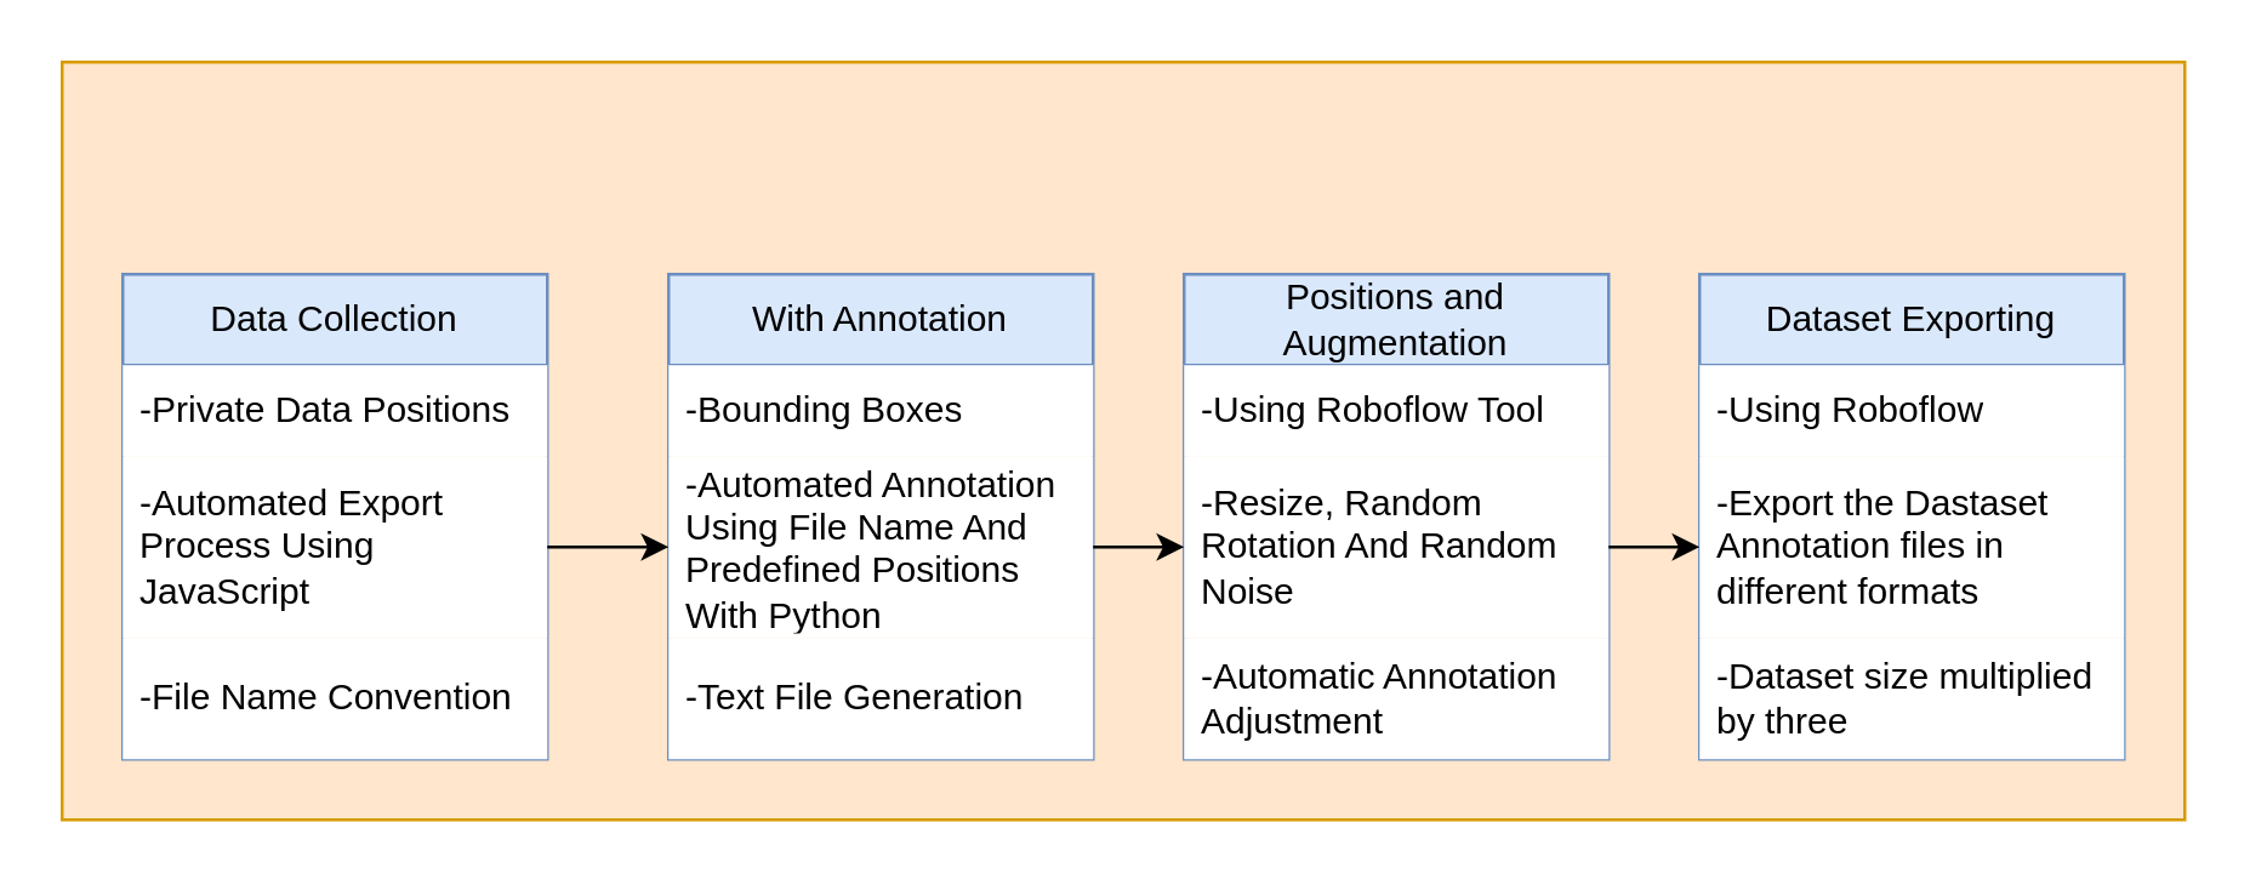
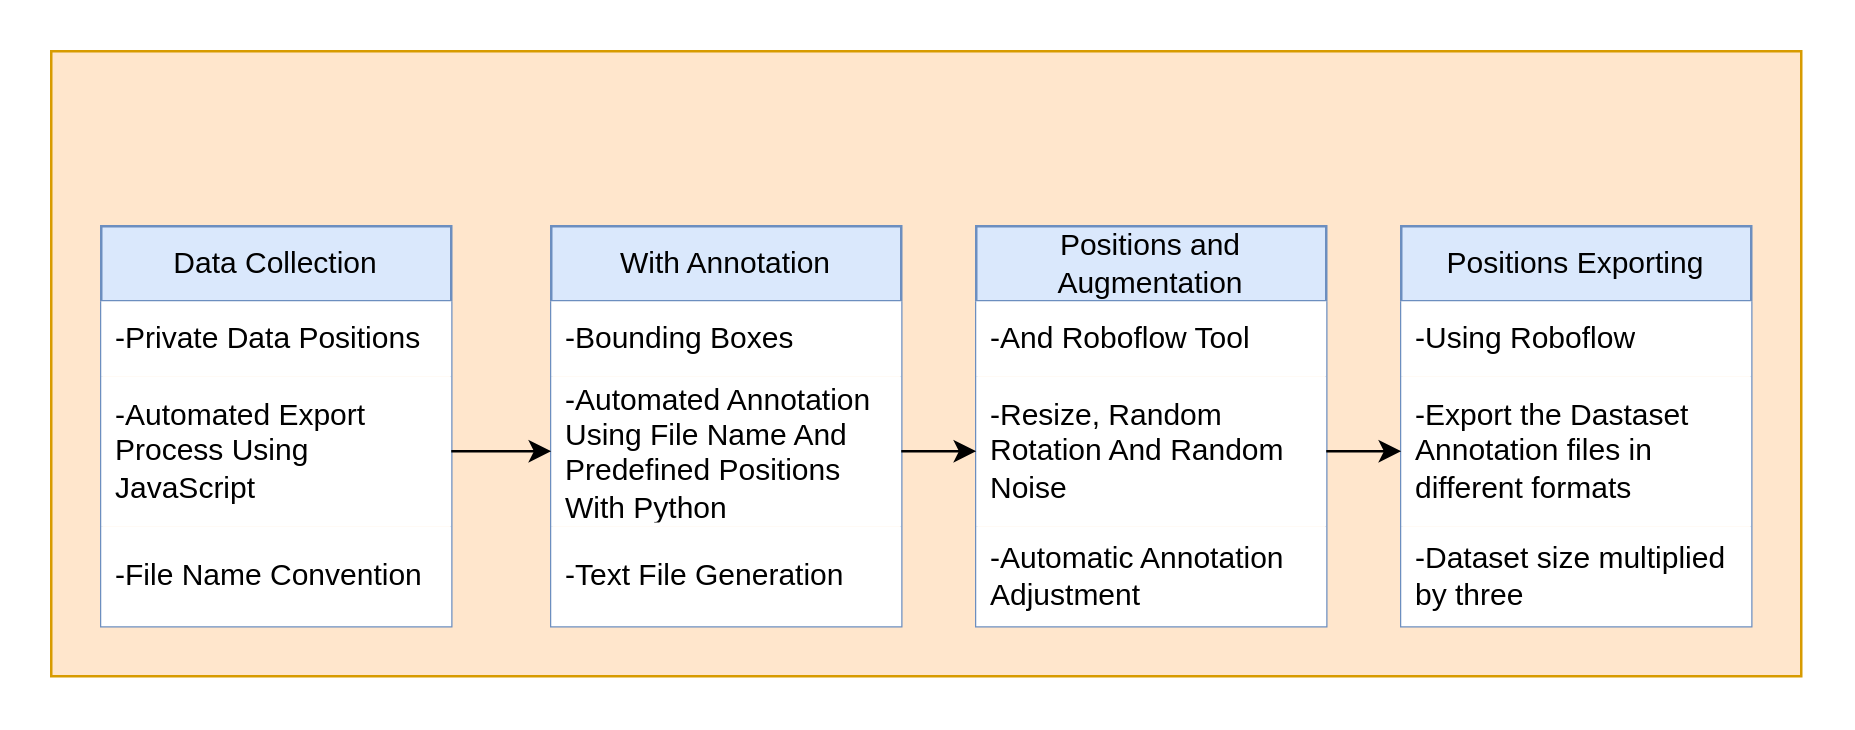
  <mxCell id="0" />
  <mxCell id="1" parent="0" />
  <mxCell id="2" value="" style="rounded=0;whiteSpace=wrap;html=1;fillColor=#ffe6cc;strokeColor=#d79b00;" vertex="1" parent="1"><mxGeometry x="20" y="20" width="700" height="250" as="geometry" /></mxCell>
  <mxCell id="3" value="Data Collection" style="swimlane;fontStyle=0;childLayout=stackLayout;horizontal=1;startSize=30;horizontalStack=0;resizeParent=1;resizeParentMax=0;resizeLast=0;collapsible=1;marginBottom=0;whiteSpace=wrap;html=1;fillColor=#dae8fc;strokeColor=#6c8ebf;" vertex="1" parent="1"><mxGeometry x="40" y="90" width="140" height="160" as="geometry"><mxRectangle x="50" y="310" width="120" height="30" as="alternateBounds" /></mxGeometry></mxCell>
  <mxCell id="4" value="-Private Data Positions" style="text;align=left;verticalAlign=middle;spacingLeft=4;spacingRight=4;overflow=hidden;points=[[0,0.5],[1,0.5]];portConstraint=eastwest;rotatable=0;whiteSpace=wrap;html=1;fillColor=default;" vertex="1" parent="3"><mxGeometry y="30" width="140" height="30" as="geometry" /></mxCell>
  <mxCell id="5" value="-Automated Export Process Using JavaScript" style="text;strokeColor=none;fillColor=default;align=left;verticalAlign=middle;spacingLeft=4;spacingRight=4;overflow=hidden;points=[[0,0.5],[1,0.5]];portConstraint=eastwest;rotatable=0;whiteSpace=wrap;html=1;" vertex="1" parent="3"><mxGeometry y="60" width="140" height="60" as="geometry" /></mxCell>
  <mxCell id="6" value="-File Name Convention" style="text;strokeColor=none;fillColor=default;align=left;verticalAlign=middle;spacingLeft=4;spacingRight=4;overflow=hidden;points=[[0,0.5],[1,0.5]];portConstraint=eastwest;rotatable=0;whiteSpace=wrap;html=1;" vertex="1" parent="3"><mxGeometry y="120" width="140" height="40" as="geometry" /></mxCell>
  <mxCell id="7" value="With Annotation" style="swimlane;fontStyle=0;childLayout=stackLayout;horizontal=1;startSize=30;horizontalStack=0;resizeParent=1;resizeParentMax=0;resizeLast=0;collapsible=1;marginBottom=0;whiteSpace=wrap;html=1;fillColor=#dae8fc;strokeColor=#6c8ebf;" vertex="1" parent="1"><mxGeometry x="220" y="90" width="140" height="160" as="geometry"><mxRectangle x="50" y="310" width="120" height="30" as="alternateBounds" /></mxGeometry></mxCell>
  <mxCell id="8" value="-Bounding Boxes" style="text;strokeColor=none;fillColor=default;align=left;verticalAlign=middle;spacingLeft=4;spacingRight=4;overflow=hidden;points=[[0,0.5],[1,0.5]];portConstraint=eastwest;rotatable=0;whiteSpace=wrap;html=1;" vertex="1" parent="7"><mxGeometry y="30" width="140" height="30" as="geometry" /></mxCell>
  <mxCell id="9" value="-Automated Annotation Using File Name And Predefined Positions With Python" style="text;strokeColor=none;fillColor=default;align=left;verticalAlign=middle;spacingLeft=4;spacingRight=4;overflow=hidden;points=[[0,0.5],[1,0.5]];portConstraint=eastwest;rotatable=0;whiteSpace=wrap;html=1;" vertex="1" parent="7"><mxGeometry y="60" width="140" height="60" as="geometry" /></mxCell>
  <mxCell id="10" value="-Text File Generation" style="text;strokeColor=none;fillColor=default;align=left;verticalAlign=middle;spacingLeft=4;spacingRight=4;overflow=hidden;points=[[0,0.5],[1,0.5]];portConstraint=eastwest;rotatable=0;whiteSpace=wrap;html=1;" vertex="1" parent="7"><mxGeometry y="120" width="140" height="40" as="geometry" /></mxCell>
  <mxCell id="11" style="edgeStyle=orthogonalEdgeStyle;rounded=0;orthogonalLoop=1;jettySize=auto;html=1;entryX=0;entryY=0.5;entryDx=0;entryDy=0;" edge="1" parent="1" source="5" target="9"><mxGeometry relative="1" as="geometry" /></mxCell>
  <mxCell id="12" value="Positions and Augmentation" style="swimlane;fontStyle=0;childLayout=stackLayout;horizontal=1;startSize=30;horizontalStack=0;resizeParent=1;resizeParentMax=0;resizeLast=0;collapsible=1;marginBottom=0;whiteSpace=wrap;html=1;fillColor=#dae8fc;strokeColor=#6c8ebf;" vertex="1" parent="1"><mxGeometry x="390" y="90" width="140" height="160" as="geometry"><mxRectangle x="50" y="310" width="120" height="30" as="alternateBounds" /></mxGeometry></mxCell>
- <mxCell id="13" value="-Using Roboflow Tool" style="text;strokeColor=none;fillColor=default;align=left;verticalAlign=middle;spacingLeft=4;spacingRight=4;overflow=hidden;points=[[0,0.5],[1,0.5]];portConstraint=eastwest;rotatable=0;whiteSpace=wrap;html=1;" vertex="1" parent="12"><mxGeometry y="30" width="140" height="30" as="geometry" /></mxCell>
+ <mxCell id="13" value="-And Roboflow Tool" style="text;strokeColor=none;fillColor=default;align=left;verticalAlign=middle;spacingLeft=4;spacingRight=4;overflow=hidden;points=[[0,0.5],[1,0.5]];portConstraint=eastwest;rotatable=0;whiteSpace=wrap;html=1;" vertex="1" parent="12"><mxGeometry y="30" width="140" height="30" as="geometry" /></mxCell>
  <mxCell id="14" value="-Resize, Random Rotation And Random Noise" style="text;strokeColor=none;fillColor=default;align=left;verticalAlign=middle;spacingLeft=4;spacingRight=4;overflow=hidden;points=[[0,0.5],[1,0.5]];portConstraint=eastwest;rotatable=0;whiteSpace=wrap;html=1;" vertex="1" parent="12"><mxGeometry y="60" width="140" height="60" as="geometry" /></mxCell>
  <mxCell id="15" value="-Automatic Annotation Adjustment" style="text;strokeColor=none;fillColor=default;align=left;verticalAlign=middle;spacingLeft=4;spacingRight=4;overflow=hidden;points=[[0,0.5],[1,0.5]];portConstraint=eastwest;rotatable=0;whiteSpace=wrap;html=1;" vertex="1" parent="12"><mxGeometry y="120" width="140" height="40" as="geometry" /></mxCell>
  <mxCell id="16" style="edgeStyle=orthogonalEdgeStyle;rounded=0;orthogonalLoop=1;jettySize=auto;html=1;entryX=0;entryY=0.5;entryDx=0;entryDy=0;" edge="1" parent="1" source="9" target="14"><mxGeometry relative="1" as="geometry" /></mxCell>
- <mxCell id="17" value="Dataset Exporting" style="swimlane;fontStyle=0;childLayout=stackLayout;horizontal=1;startSize=30;horizontalStack=0;resizeParent=1;resizeParentMax=0;resizeLast=0;collapsible=1;marginBottom=0;whiteSpace=wrap;html=1;fillColor=#dae8fc;strokeColor=#6c8ebf;" vertex="1" parent="1"><mxGeometry x="560" y="90" width="140" height="160" as="geometry"><mxRectangle x="50" y="310" width="120" height="30" as="alternateBounds" /></mxGeometry></mxCell>
+ <mxCell id="17" value="Positions Exporting" style="swimlane;fontStyle=0;childLayout=stackLayout;horizontal=1;startSize=30;horizontalStack=0;resizeParent=1;resizeParentMax=0;resizeLast=0;collapsible=1;marginBottom=0;whiteSpace=wrap;html=1;fillColor=#dae8fc;strokeColor=#6c8ebf;" vertex="1" parent="1"><mxGeometry x="560" y="90" width="140" height="160" as="geometry"><mxRectangle x="50" y="310" width="120" height="30" as="alternateBounds" /></mxGeometry></mxCell>
  <mxCell id="18" value="-Using Roboflow" style="text;strokeColor=none;fillColor=default;align=left;verticalAlign=middle;spacingLeft=4;spacingRight=4;overflow=hidden;points=[[0,0.5],[1,0.5]];portConstraint=eastwest;rotatable=0;whiteSpace=wrap;html=1;" vertex="1" parent="17"><mxGeometry y="30" width="140" height="30" as="geometry" /></mxCell>
  <mxCell id="19" value="-Export the Dastaset Annotation files in different formats" style="text;strokeColor=none;fillColor=default;align=left;verticalAlign=middle;spacingLeft=4;spacingRight=4;overflow=hidden;points=[[0,0.5],[1,0.5]];portConstraint=eastwest;rotatable=0;whiteSpace=wrap;html=1;" vertex="1" parent="17"><mxGeometry y="60" width="140" height="60" as="geometry" /></mxCell>
  <mxCell id="20" value="-Dataset size multiplied by three" style="text;strokeColor=none;fillColor=default;align=left;verticalAlign=middle;spacingLeft=4;spacingRight=4;overflow=hidden;points=[[0,0.5],[1,0.5]];portConstraint=eastwest;rotatable=0;whiteSpace=wrap;html=1;" vertex="1" parent="17"><mxGeometry y="120" width="140" height="40" as="geometry" /></mxCell>
  <mxCell id="21" style="edgeStyle=orthogonalEdgeStyle;rounded=0;orthogonalLoop=1;jettySize=auto;html=1;entryX=0;entryY=0.5;entryDx=0;entryDy=0;" edge="1" parent="1" source="14" target="19"><mxGeometry relative="1" as="geometry" /></mxCell>
